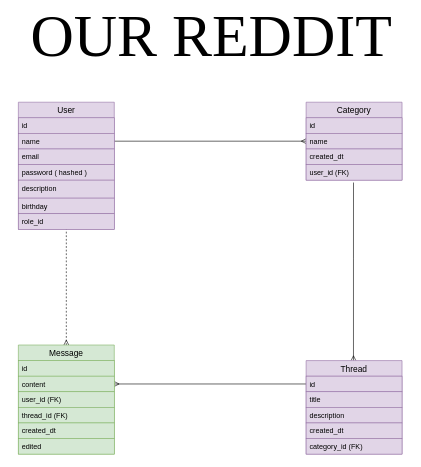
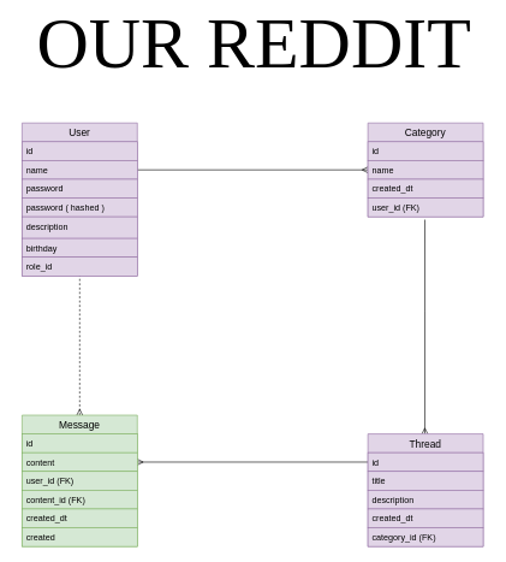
  <mxCell id="0" />
  <mxCell id="1" parent="0" />
  <mxCell id="2" style="edgeStyle=orthogonalEdgeStyle;rounded=0;orthogonalLoop=1;jettySize=auto;html=1;entryX=1;entryY=0.5;entryDx=0;entryDy=0;endArrow=none;endFill=0;startArrow=ERmany;startFill=0;" edge="1" parent="1" source="16" target="8"><mxGeometry relative="1" as="geometry"><mxPoint x="299" y="311" as="targetPoint" /></mxGeometry></mxCell>
  <mxCell id="3" style="edgeStyle=orthogonalEdgeStyle;rounded=0;orthogonalLoop=1;jettySize=auto;html=1;endArrow=none;endFill=0;startArrow=ERmany;startFill=0;entryX=0.494;entryY=1.154;entryDx=0;entryDy=0;entryPerimeter=0;" edge="1" parent="1" source="26" target="18"><mxGeometry relative="1" as="geometry"><mxPoint x="489" y="327" as="targetPoint" /><Array as="points"><mxPoint x="589" y="420" /><mxPoint x="589" y="420" /></Array></mxGeometry></mxCell>
  <mxCell id="4" style="edgeStyle=orthogonalEdgeStyle;rounded=0;orthogonalLoop=1;jettySize=auto;html=1;entryX=0.5;entryY=1;entryDx=0;entryDy=0;entryPerimeter=0;startArrow=ERmany;startFill=0;endArrow=none;endFill=0;dashed=1;" edge="1" parent="1" source="19" target="13"><mxGeometry relative="1" as="geometry" /></mxCell>
  <mxCell id="5" style="edgeStyle=orthogonalEdgeStyle;rounded=0;orthogonalLoop=1;jettySize=auto;html=1;entryX=0;entryY=0.5;entryDx=0;entryDy=0;startArrow=ERmany;startFill=0;endArrow=none;endFill=0;" edge="1" parent="1" source="21" target="27"><mxGeometry relative="1" as="geometry" /></mxCell>
  <mxCell id="6" value="User" style="swimlane;fontStyle=0;childLayout=stackLayout;horizontal=1;startSize=26;horizontalStack=0;resizeParent=1;resizeParentMax=0;resizeLast=0;collapsible=1;marginBottom=0;align=center;fontSize=14;fillColor=#e1d5e7;strokeColor=#9673a6;" vertex="1" parent="1"><mxGeometry x="30" y="160" width="160" height="212" as="geometry" /></mxCell>
  <mxCell id="7" value="id" style="text;strokeColor=#9673a6;fillColor=#e1d5e7;spacingLeft=4;spacingRight=4;overflow=hidden;rotatable=0;points=[[0,0.5],[1,0.5]];portConstraint=eastwest;fontSize=12;" vertex="1" parent="6"><mxGeometry y="26" width="160" height="26" as="geometry" /></mxCell>
  <mxCell id="8" value="name" style="text;strokeColor=#9673a6;fillColor=#e1d5e7;spacingLeft=4;spacingRight=4;overflow=hidden;rotatable=0;points=[[0,0.5],[1,0.5]];portConstraint=eastwest;fontSize=12;" vertex="1" parent="6"><mxGeometry y="52" width="160" height="26" as="geometry" /></mxCell>
- <mxCell id="9" value="email" style="text;strokeColor=#9673a6;fillColor=#e1d5e7;spacingLeft=4;spacingRight=4;overflow=hidden;rotatable=0;points=[[0,0.5],[1,0.5]];portConstraint=eastwest;fontSize=12;" vertex="1" parent="6"><mxGeometry y="78" width="160" height="26" as="geometry" /></mxCell>
+ <mxCell id="9" value="password" style="text;strokeColor=#9673a6;fillColor=#e1d5e7;spacingLeft=4;spacingRight=4;overflow=hidden;rotatable=0;points=[[0,0.5],[1,0.5]];portConstraint=eastwest;fontSize=12;" vertex="1" parent="6"><mxGeometry y="78" width="160" height="26" as="geometry" /></mxCell>
  <mxCell id="10" value="password ( hashed )" style="text;strokeColor=#9673a6;fillColor=#e1d5e7;spacingLeft=4;spacingRight=4;overflow=hidden;rotatable=0;points=[[0,0.5],[1,0.5]];portConstraint=eastwest;fontSize=12;" vertex="1" parent="6"><mxGeometry y="104" width="160" height="26" as="geometry" /></mxCell>
  <mxCell id="11" value="description&#10;" style="text;strokeColor=#9673a6;fillColor=#e1d5e7;spacingLeft=4;spacingRight=4;overflow=hidden;rotatable=0;points=[[0,0.5],[1,0.5]];portConstraint=eastwest;fontSize=12;" vertex="1" parent="6"><mxGeometry y="130" width="160" height="30" as="geometry" /></mxCell>
  <mxCell id="12" value="birthday" style="text;strokeColor=#9673a6;fillColor=#e1d5e7;spacingLeft=4;spacingRight=4;overflow=hidden;rotatable=0;points=[[0,0.5],[1,0.5]];portConstraint=eastwest;fontSize=12;" vertex="1" parent="6"><mxGeometry y="160" width="160" height="26" as="geometry" /></mxCell>
  <mxCell id="13" value="role_id" style="text;strokeColor=#9673a6;fillColor=#e1d5e7;spacingLeft=4;spacingRight=4;overflow=hidden;rotatable=0;points=[[0,0.5],[1,0.5]];portConstraint=eastwest;fontSize=12;" vertex="1" parent="6"><mxGeometry y="186" width="160" height="26" as="geometry" /></mxCell>
  <mxCell id="14" value="Category" style="swimlane;fontStyle=0;childLayout=stackLayout;horizontal=1;startSize=26;horizontalStack=0;resizeParent=1;resizeParentMax=0;resizeLast=0;collapsible=1;marginBottom=0;align=center;fontSize=14;fillColor=#e1d5e7;strokeColor=#9673a6;" vertex="1" parent="1"><mxGeometry x="510" y="160" width="160" height="130" as="geometry" /></mxCell>
  <mxCell id="15" value="id" style="text;strokeColor=#9673a6;fillColor=#e1d5e7;spacingLeft=4;spacingRight=4;overflow=hidden;rotatable=0;points=[[0,0.5],[1,0.5]];portConstraint=eastwest;fontSize=12;" vertex="1" parent="14"><mxGeometry y="26" width="160" height="26" as="geometry" /></mxCell>
  <mxCell id="16" value="name" style="text;strokeColor=#9673a6;fillColor=#e1d5e7;spacingLeft=4;spacingRight=4;overflow=hidden;rotatable=0;points=[[0,0.5],[1,0.5]];portConstraint=eastwest;fontSize=12;" vertex="1" parent="14"><mxGeometry y="52" width="160" height="26" as="geometry" /></mxCell>
  <mxCell id="17" value="created_dt" style="text;strokeColor=#9673a6;fillColor=#e1d5e7;spacingLeft=4;spacingRight=4;overflow=hidden;rotatable=0;points=[[0,0.5],[1,0.5]];portConstraint=eastwest;fontSize=12;" vertex="1" parent="14"><mxGeometry y="78" width="160" height="26" as="geometry" /></mxCell>
  <mxCell id="18" value="user_id (FK)" style="text;strokeColor=#9673a6;fillColor=#e1d5e7;spacingLeft=4;spacingRight=4;overflow=hidden;rotatable=0;points=[[0,0.5],[1,0.5]];portConstraint=eastwest;fontSize=12;" vertex="1" parent="14"><mxGeometry y="104" width="160" height="26" as="geometry" /></mxCell>
  <mxCell id="19" value="Message" style="swimlane;fontStyle=0;childLayout=stackLayout;horizontal=1;startSize=26;horizontalStack=0;resizeParent=1;resizeParentMax=0;resizeLast=0;collapsible=1;marginBottom=0;align=center;fontSize=14;strokeColor=#82b366;fillColor=#d5e8d4;" vertex="1" parent="1"><mxGeometry x="30" y="565" width="160" height="182" as="geometry" /></mxCell>
  <mxCell id="20" value="id" style="text;strokeColor=#82b366;fillColor=#d5e8d4;spacingLeft=4;spacingRight=4;overflow=hidden;rotatable=0;points=[[0,0.5],[1,0.5]];portConstraint=eastwest;fontSize=12;" vertex="1" parent="19"><mxGeometry y="26" width="160" height="26" as="geometry" /></mxCell>
  <mxCell id="21" value="content&#10;" style="text;strokeColor=#82b366;fillColor=#d5e8d4;spacingLeft=4;spacingRight=4;overflow=hidden;rotatable=0;points=[[0,0.5],[1,0.5]];portConstraint=eastwest;fontSize=12;" vertex="1" parent="19"><mxGeometry y="52" width="160" height="26" as="geometry" /></mxCell>
  <mxCell id="22" value="user_id (FK)" style="text;strokeColor=#82b366;fillColor=#d5e8d4;spacingLeft=4;spacingRight=4;overflow=hidden;rotatable=0;points=[[0,0.5],[1,0.5]];portConstraint=eastwest;fontSize=12;" vertex="1" parent="19"><mxGeometry y="78" width="160" height="26" as="geometry" /></mxCell>
- <mxCell id="23" value="thread_id (FK)" style="text;strokeColor=#82b366;fillColor=#d5e8d4;spacingLeft=4;spacingRight=4;overflow=hidden;rotatable=0;points=[[0,0.5],[1,0.5]];portConstraint=eastwest;fontSize=12;" vertex="1" parent="19"><mxGeometry y="104" width="160" height="26" as="geometry" /></mxCell>
+ <mxCell id="23" value="content_id (FK)" style="text;strokeColor=#82b366;fillColor=#d5e8d4;spacingLeft=4;spacingRight=4;overflow=hidden;rotatable=0;points=[[0,0.5],[1,0.5]];portConstraint=eastwest;fontSize=12;" vertex="1" parent="19"><mxGeometry y="104" width="160" height="26" as="geometry" /></mxCell>
  <mxCell id="24" value="created_dt" style="text;strokeColor=#82b366;fillColor=#d5e8d4;spacingLeft=4;spacingRight=4;overflow=hidden;rotatable=0;points=[[0,0.5],[1,0.5]];portConstraint=eastwest;fontSize=12;" vertex="1" parent="19"><mxGeometry y="130" width="160" height="26" as="geometry" /></mxCell>
- <mxCell id="25" value="edited" style="text;strokeColor=#82b366;fillColor=#d5e8d4;spacingLeft=4;spacingRight=4;overflow=hidden;rotatable=0;points=[[0,0.5],[1,0.5]];portConstraint=eastwest;fontSize=12;" vertex="1" parent="19"><mxGeometry y="156" width="160" height="26" as="geometry" /></mxCell>
+ <mxCell id="25" value="created" style="text;strokeColor=#82b366;fillColor=#d5e8d4;spacingLeft=4;spacingRight=4;overflow=hidden;rotatable=0;points=[[0,0.5],[1,0.5]];portConstraint=eastwest;fontSize=12;" vertex="1" parent="19"><mxGeometry y="156" width="160" height="26" as="geometry" /></mxCell>
  <mxCell id="26" value="Thread" style="swimlane;fontStyle=0;childLayout=stackLayout;horizontal=1;startSize=26;horizontalStack=0;resizeParent=1;resizeParentMax=0;resizeLast=0;collapsible=1;marginBottom=0;align=center;fontSize=14;fillColor=#e1d5e7;strokeColor=#9673a6;" vertex="1" parent="1"><mxGeometry x="510" y="591" width="160" height="156" as="geometry" /></mxCell>
  <mxCell id="27" value="id" style="text;strokeColor=#9673a6;fillColor=#e1d5e7;spacingLeft=4;spacingRight=4;overflow=hidden;rotatable=0;points=[[0,0.5],[1,0.5]];portConstraint=eastwest;fontSize=12;" vertex="1" parent="26"><mxGeometry y="26" width="160" height="26" as="geometry" /></mxCell>
  <mxCell id="28" value="title" style="text;strokeColor=#9673a6;fillColor=#e1d5e7;spacingLeft=4;spacingRight=4;overflow=hidden;rotatable=0;points=[[0,0.5],[1,0.5]];portConstraint=eastwest;fontSize=12;" vertex="1" parent="26"><mxGeometry y="52" width="160" height="26" as="geometry" /></mxCell>
  <mxCell id="29" value="description" style="text;strokeColor=#9673a6;fillColor=#e1d5e7;spacingLeft=4;spacingRight=4;overflow=hidden;rotatable=0;points=[[0,0.5],[1,0.5]];portConstraint=eastwest;fontSize=12;" vertex="1" parent="26"><mxGeometry y="78" width="160" height="26" as="geometry" /></mxCell>
  <mxCell id="30" value="created_dt" style="text;strokeColor=#9673a6;fillColor=#e1d5e7;spacingLeft=4;spacingRight=4;overflow=hidden;rotatable=0;points=[[0,0.5],[1,0.5]];portConstraint=eastwest;fontSize=12;" vertex="1" parent="26"><mxGeometry y="104" width="160" height="26" as="geometry" /></mxCell>
  <mxCell id="31" value="category_id (FK)" style="text;strokeColor=#9673a6;fillColor=#e1d5e7;spacingLeft=4;spacingRight=4;overflow=hidden;rotatable=0;points=[[0,0.5],[1,0.5]];portConstraint=eastwest;fontSize=12;" vertex="1" parent="26"><mxGeometry y="130" width="160" height="26" as="geometry" /></mxCell>
  <mxCell id="32" value="&lt;font face=&quot;Comic Sans MS&quot;&gt;&amp;nbsp;&lt;font style=&quot;font-size: 100px&quot;&gt;OUR REDDIT&lt;/font&gt;&lt;/font&gt;" style="text;html=1;align=center;verticalAlign=middle;resizable=0;points=[];autosize=1;" vertex="1" parent="1"><mxGeometry x="20" y="20" width="660" height="60" as="geometry" /></mxCell>
